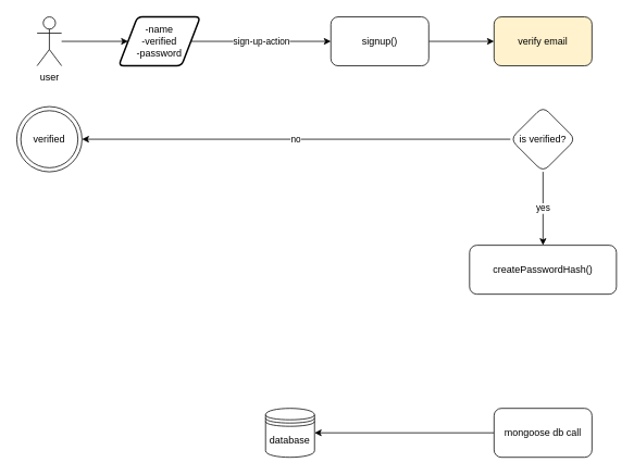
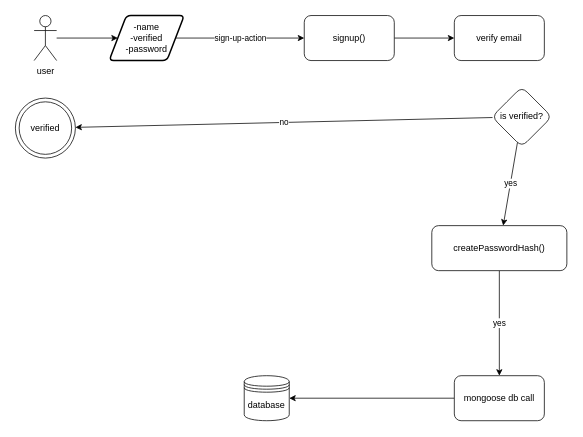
  <mxCell id="0" />
  <mxCell id="1" parent="0" />
  <mxCell id="2" value="sign-up-action" style="edgeStyle=none;html=1;entryX=0;entryY=0.5;entryDx=0;entryDy=0;" edge="1" parent="1" source="7" target="5"><mxGeometry x="0.004" relative="1" as="geometry"><mxPoint as="offset" /></mxGeometry></mxCell>
  <mxCell id="3" value="user" style="shape=umlActor;verticalLabelPosition=bottom;verticalAlign=top;html=1;outlineConnect=0;" vertex="1" parent="1"><mxGeometry x="45" y="20" width="30" height="60" as="geometry" /></mxCell>
  <mxCell id="4" value="" style="edgeStyle=none;html=1;" edge="1" parent="1" source="5" target="9"><mxGeometry relative="1" as="geometry" /></mxCell>
  <mxCell id="5" value="signup()" style="rounded=1;whiteSpace=wrap;html=1;" vertex="1" parent="1"><mxGeometry x="405" y="20" width="120" height="60" as="geometry" /></mxCell>
  <mxCell id="6" value="" style="edgeStyle=none;html=1;entryX=0;entryY=0.5;entryDx=0;entryDy=0;" edge="1" parent="1" source="3" target="7"><mxGeometry relative="1" as="geometry"><mxPoint x="75" y="50" as="sourcePoint" /><mxPoint x="345" y="50" as="targetPoint" /></mxGeometry></mxCell>
  <mxCell id="7" value="&lt;span style=&quot;color: rgb(0, 0, 0);&quot;&gt;-name&lt;/span&gt;&lt;div&gt;-verified&lt;/div&gt;&lt;div&gt;-password&lt;/div&gt;" style="shape=parallelogram;html=1;strokeWidth=2;perimeter=parallelogramPerimeter;whiteSpace=wrap;rounded=1;arcSize=12;size=0.23;" vertex="1" parent="1"><mxGeometry x="145" y="20" width="100" height="60" as="geometry" /></mxCell>
  <mxCell id="8" value="database" style="shape=datastore;whiteSpace=wrap;html=1;" vertex="1" parent="1"><mxGeometry x="325" y="500" width="60" height="60" as="geometry" /></mxCell>
- <mxCell id="9" value="verify email" style="whiteSpace=wrap;html=1;rounded=1;fillColor=#fff2cc;" vertex="1" parent="1"><mxGeometry x="605" y="20" width="120" height="60" as="geometry" /></mxCell>
+ <mxCell id="9" value="verify email" style="whiteSpace=wrap;html=1;rounded=1;" vertex="1" parent="1"><mxGeometry x="605" y="20" width="120" height="60" as="geometry" /></mxCell>
+ <mxCell id="10" value="yes" style="edgeStyle=none;html=1;" edge="1" parent="1" source="18" target="14"><mxGeometry relative="1" as="geometry" /></mxCell>
  <mxCell id="11" value="no" style="edgeStyle=none;html=1;" edge="1" parent="1" source="12" target="15"><mxGeometry relative="1" as="geometry" /></mxCell>
- <mxCell id="12" value="is verified?" style="rhombus;whiteSpace=wrap;html=1;rounded=1;" vertex="1" parent="1"><mxGeometry x="625" y="130" width="80" height="80" as="geometry" /></mxCell>
+ <mxCell id="12" value="is verified?" style="rhombus;whiteSpace=wrap;html=1;rounded=1;" vertex="1" parent="1"><mxGeometry x="655" y="115" width="80" height="80" as="geometry" /></mxCell>
  <mxCell id="13" style="edgeStyle=none;html=1;" edge="1" parent="1" source="14" target="8"><mxGeometry relative="1" as="geometry" /></mxCell>
  <mxCell id="14" value="mongoose db call" style="whiteSpace=wrap;html=1;rounded=1;" vertex="1" parent="1"><mxGeometry x="605" y="500" width="120" height="60" as="geometry" /></mxCell>
  <mxCell id="15" value="end" style="ellipse;whiteSpace=wrap;html=1;rounded=1;" vertex="1" parent="1"><mxGeometry x="20" y="130" width="80" height="80" as="geometry" /></mxCell>
  <mxCell id="16" value="verified" style="ellipse;whiteSpace=wrap;html=1;rounded=1;" vertex="1" parent="1"><mxGeometry x="25" y="135" width="70" height="70" as="geometry" /></mxCell>
  <mxCell id="17" value="yes" style="edgeStyle=none;html=1;" edge="1" parent="1" source="12" target="18"><mxGeometry relative="1" as="geometry"><mxPoint x="665" y="210" as="sourcePoint" /><mxPoint x="665" y="420" as="targetPoint" /></mxGeometry></mxCell>
  <mxCell id="18" value="createPasswordHash()" style="whiteSpace=wrap;html=1;rounded=1;" vertex="1" parent="1"><mxGeometry x="575" y="300" width="180" height="60" as="geometry" /></mxCell>
